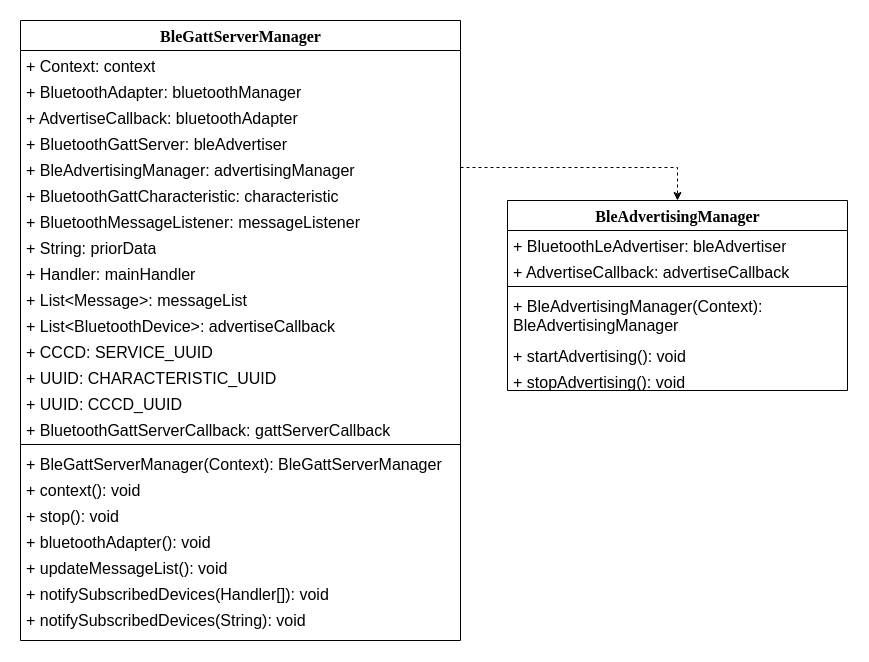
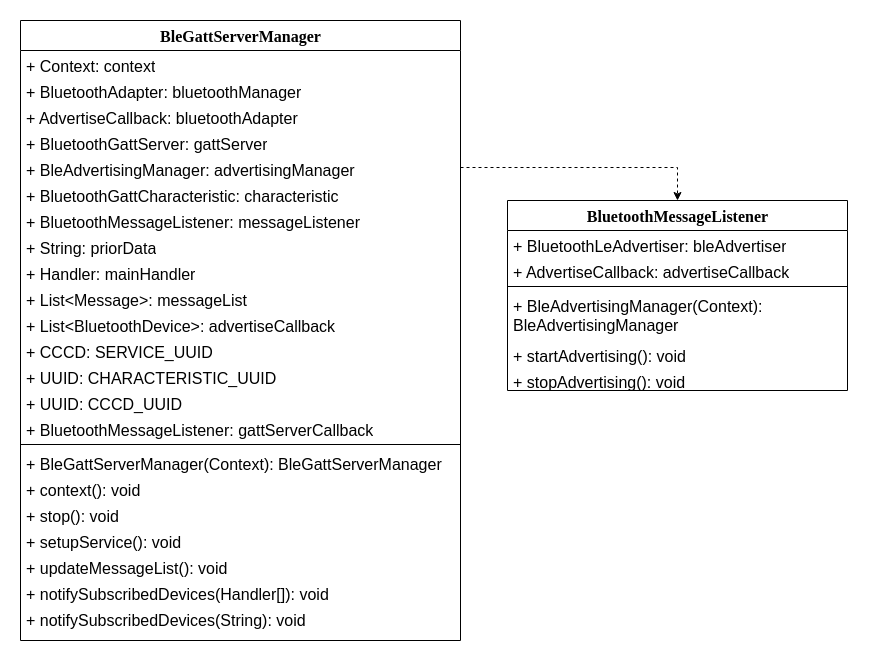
  <mxCell id="0" />
  <mxCell id="1" parent="0" />
  <mxCell id="2" value="BleGattServerManager" style="swimlane;html=1;fontStyle=1;align=center;verticalAlign=top;childLayout=stackLayout;horizontal=1;startSize=30;horizontalStack=0;resizeParent=1;resizeLast=0;collapsible=1;marginBottom=0;swimlaneFillColor=#ffffff;rounded=0;shadow=0;comic=0;labelBackgroundColor=none;strokeWidth=1;fillColor=none;fontFamily=Verdana;fontSize=16;" parent="1" vertex="1"><mxGeometry width="440" height="620" as="geometry" x="20" y="20" /></mxCell>
  <mxCell id="3" value="+ Context: context" style="text;html=1;strokeColor=none;fillColor=none;align=left;verticalAlign=top;spacingLeft=4;spacingRight=4;whiteSpace=wrap;overflow=hidden;rotatable=0;points=[[0,0.5],[1,0.5]];portConstraint=eastwest;fontSize=16;" parent="2" vertex="1"><mxGeometry y="30" width="440" height="26" as="geometry" /></mxCell>
  <mxCell id="4" value="+ BluetoothAdapter: bluetoothManager" style="text;html=1;strokeColor=none;fillColor=none;align=left;verticalAlign=top;spacingLeft=4;spacingRight=4;whiteSpace=wrap;overflow=hidden;rotatable=0;points=[[0,0.5],[1,0.5]];portConstraint=eastwest;fontSize=16;" parent="2" vertex="1"><mxGeometry y="56" width="440" height="26" as="geometry" /></mxCell>
  <mxCell id="5" value="+ AdvertiseCallback: bluetoothAdapter" style="text;html=1;strokeColor=none;fillColor=none;align=left;verticalAlign=top;spacingLeft=4;spacingRight=4;whiteSpace=wrap;overflow=hidden;rotatable=0;points=[[0,0.5],[1,0.5]];portConstraint=eastwest;fontSize=16;" parent="2" vertex="1"><mxGeometry y="82" width="440" height="26" as="geometry" /></mxCell>
- <mxCell id="6" value="+ BluetoothGattServer: bleAdvertiser" style="text;html=1;strokeColor=none;fillColor=none;align=left;verticalAlign=top;spacingLeft=4;spacingRight=4;whiteSpace=wrap;overflow=hidden;rotatable=0;points=[[0,0.5],[1,0.5]];portConstraint=eastwest;fontSize=16;" parent="2" vertex="1"><mxGeometry y="108" width="440" height="26" as="geometry" /></mxCell>
+ <mxCell id="6" value="+ BluetoothGattServer: gattServer" style="text;html=1;strokeColor=none;fillColor=none;align=left;verticalAlign=top;spacingLeft=4;spacingRight=4;whiteSpace=wrap;overflow=hidden;rotatable=0;points=[[0,0.5],[1,0.5]];portConstraint=eastwest;fontSize=16;" parent="2" vertex="1"><mxGeometry y="108" width="440" height="26" as="geometry" /></mxCell>
  <mxCell id="7" value="+ BleAdvertisingManager: advertisingManager" style="text;html=1;strokeColor=none;fillColor=none;align=left;verticalAlign=top;spacingLeft=4;spacingRight=4;whiteSpace=wrap;overflow=hidden;rotatable=0;points=[[0,0.5],[1,0.5]];portConstraint=eastwest;fontSize=16;" parent="2" vertex="1"><mxGeometry y="134" width="440" height="26" as="geometry" /></mxCell>
  <mxCell id="8" value="+ BluetoothGattCharacteristic: characteristic" style="text;html=1;strokeColor=none;fillColor=none;align=left;verticalAlign=top;spacingLeft=4;spacingRight=4;whiteSpace=wrap;overflow=hidden;rotatable=0;points=[[0,0.5],[1,0.5]];portConstraint=eastwest;fontSize=16;" parent="2" vertex="1"><mxGeometry y="160" width="440" height="26" as="geometry" /></mxCell>
  <mxCell id="9" value="+ BluetoothMessageListener: messageListener" style="text;html=1;strokeColor=none;fillColor=none;align=left;verticalAlign=top;spacingLeft=4;spacingRight=4;whiteSpace=wrap;overflow=hidden;rotatable=0;points=[[0,0.5],[1,0.5]];portConstraint=eastwest;fontSize=16;" parent="2" vertex="1"><mxGeometry y="186" width="440" height="26" as="geometry" /></mxCell>
  <mxCell id="10" value="+ String: priorData" style="text;html=1;strokeColor=none;fillColor=none;align=left;verticalAlign=top;spacingLeft=4;spacingRight=4;whiteSpace=wrap;overflow=hidden;rotatable=0;points=[[0,0.5],[1,0.5]];portConstraint=eastwest;fontSize=16;" parent="2" vertex="1"><mxGeometry y="212" width="440" height="26" as="geometry" /></mxCell>
  <mxCell id="11" value="+ Handler: mainHandler" style="text;html=1;strokeColor=none;fillColor=none;align=left;verticalAlign=top;spacingLeft=4;spacingRight=4;whiteSpace=wrap;overflow=hidden;rotatable=0;points=[[0,0.5],[1,0.5]];portConstraint=eastwest;fontSize=16;" parent="2" vertex="1"><mxGeometry y="238" width="440" height="26" as="geometry" /></mxCell>
  <mxCell id="12" value="+ List&amp;lt;Message&amp;gt;: messageList" style="text;html=1;strokeColor=none;fillColor=none;align=left;verticalAlign=top;spacingLeft=4;spacingRight=4;whiteSpace=wrap;overflow=hidden;rotatable=0;points=[[0,0.5],[1,0.5]];portConstraint=eastwest;fontSize=16;" parent="2" vertex="1"><mxGeometry y="264" width="440" height="26" as="geometry" /></mxCell>
  <mxCell id="13" value="+ List&amp;lt;BluetoothDevice&amp;gt;: advertiseCallback" style="text;html=1;strokeColor=none;fillColor=none;align=left;verticalAlign=top;spacingLeft=4;spacingRight=4;whiteSpace=wrap;overflow=hidden;rotatable=0;points=[[0,0.5],[1,0.5]];portConstraint=eastwest;fontSize=16;" parent="2" vertex="1"><mxGeometry y="290" width="440" height="26" as="geometry" /></mxCell>
  <mxCell id="14" value="+ CCCD: SERVICE_UUID" style="text;html=1;strokeColor=none;fillColor=none;align=left;verticalAlign=top;spacingLeft=4;spacingRight=4;whiteSpace=wrap;overflow=hidden;rotatable=0;points=[[0,0.5],[1,0.5]];portConstraint=eastwest;fontSize=16;" parent="2" vertex="1"><mxGeometry y="316" width="440" height="26" as="geometry" /></mxCell>
  <mxCell id="15" value="+ UUID: CHARACTERISTIC_UUID" style="text;html=1;strokeColor=none;fillColor=none;align=left;verticalAlign=top;spacingLeft=4;spacingRight=4;whiteSpace=wrap;overflow=hidden;rotatable=0;points=[[0,0.5],[1,0.5]];portConstraint=eastwest;fontSize=16;" parent="2" vertex="1"><mxGeometry y="342" width="440" height="26" as="geometry" /></mxCell>
  <mxCell id="16" value="+ UUID: CCCD_UUID" style="text;html=1;strokeColor=none;fillColor=none;align=left;verticalAlign=top;spacingLeft=4;spacingRight=4;whiteSpace=wrap;overflow=hidden;rotatable=0;points=[[0,0.5],[1,0.5]];portConstraint=eastwest;fontSize=16;" parent="2" vertex="1"><mxGeometry y="368" width="440" height="26" as="geometry" /></mxCell>
- <mxCell id="17" value="+ BluetoothGattServerCallback: gattServerCallback" style="text;html=1;strokeColor=none;fillColor=none;align=left;verticalAlign=top;spacingLeft=4;spacingRight=4;whiteSpace=wrap;overflow=hidden;rotatable=0;points=[[0,0.5],[1,0.5]];portConstraint=eastwest;fontSize=16;" parent="2" vertex="1"><mxGeometry y="394" width="440" height="26" as="geometry" /></mxCell>
+ <mxCell id="17" value="+ BluetoothMessageListener: gattServerCallback" style="text;html=1;strokeColor=none;fillColor=none;align=left;verticalAlign=top;spacingLeft=4;spacingRight=4;whiteSpace=wrap;overflow=hidden;rotatable=0;points=[[0,0.5],[1,0.5]];portConstraint=eastwest;fontSize=16;" parent="2" vertex="1"><mxGeometry y="394" width="440" height="26" as="geometry" /></mxCell>
  <mxCell id="18" value="" style="line;html=1;strokeWidth=1;fillColor=none;align=left;verticalAlign=middle;spacingTop=-1;spacingLeft=3;spacingRight=3;rotatable=0;labelPosition=right;points=[];portConstraint=eastwest;fontSize=16;" parent="2" vertex="1"><mxGeometry y="420" width="440" height="8" as="geometry" /></mxCell>
  <mxCell id="19" value="+ BleGattServerManager(Context): BleGattServerManager" style="text;html=1;strokeColor=none;fillColor=none;align=left;verticalAlign=top;spacingLeft=4;spacingRight=4;whiteSpace=wrap;overflow=hidden;rotatable=0;points=[[0,0.5],[1,0.5]];portConstraint=eastwest;fontSize=16;" parent="2" vertex="1"><mxGeometry y="428" width="440" height="26" as="geometry" /></mxCell>
  <mxCell id="20" value="+ context(): void" style="text;html=1;strokeColor=none;fillColor=none;align=left;verticalAlign=top;spacingLeft=4;spacingRight=4;whiteSpace=wrap;overflow=hidden;rotatable=0;points=[[0,0.5],[1,0.5]];portConstraint=eastwest;fontSize=16;" parent="2" vertex="1"><mxGeometry y="454" width="440" height="26" as="geometry" /></mxCell>
  <mxCell id="21" value="+ stop(): void" style="text;html=1;strokeColor=none;fillColor=none;align=left;verticalAlign=top;spacingLeft=4;spacingRight=4;whiteSpace=wrap;overflow=hidden;rotatable=0;points=[[0,0.5],[1,0.5]];portConstraint=eastwest;fontSize=16;" parent="2" vertex="1"><mxGeometry y="480" width="440" height="26" as="geometry" /></mxCell>
- <mxCell id="22" value="+ bluetoothAdapter(): void" style="text;html=1;strokeColor=none;fillColor=none;align=left;verticalAlign=top;spacingLeft=4;spacingRight=4;whiteSpace=wrap;overflow=hidden;rotatable=0;points=[[0,0.5],[1,0.5]];portConstraint=eastwest;fontSize=16;" parent="2" vertex="1"><mxGeometry y="506" width="440" height="26" as="geometry" /></mxCell>
+ <mxCell id="22" value="+ setupService(): void" style="text;html=1;strokeColor=none;fillColor=none;align=left;verticalAlign=top;spacingLeft=4;spacingRight=4;whiteSpace=wrap;overflow=hidden;rotatable=0;points=[[0,0.5],[1,0.5]];portConstraint=eastwest;fontSize=16;" parent="2" vertex="1"><mxGeometry y="506" width="440" height="26" as="geometry" /></mxCell>
  <mxCell id="23" value="+ updateMessageList(): void" style="text;html=1;strokeColor=none;fillColor=none;align=left;verticalAlign=top;spacingLeft=4;spacingRight=4;whiteSpace=wrap;overflow=hidden;rotatable=0;points=[[0,0.5],[1,0.5]];portConstraint=eastwest;fontSize=16;" parent="2" vertex="1"><mxGeometry y="532" width="440" height="26" as="geometry" /></mxCell>
  <mxCell id="24" value="+ notifySubscribedDevices(Handler[]): void" style="text;html=1;strokeColor=none;fillColor=none;align=left;verticalAlign=top;spacingLeft=4;spacingRight=4;whiteSpace=wrap;overflow=hidden;rotatable=0;points=[[0,0.5],[1,0.5]];portConstraint=eastwest;fontSize=16;" parent="2" vertex="1"><mxGeometry y="558" width="440" height="26" as="geometry" /></mxCell>
  <mxCell id="25" value="+ notifySubscribedDevices(String): void" style="text;html=1;strokeColor=none;fillColor=none;align=left;verticalAlign=top;spacingLeft=4;spacingRight=4;whiteSpace=wrap;overflow=hidden;rotatable=0;points=[[0,0.5],[1,0.5]];portConstraint=eastwest;fontSize=16;" parent="2" vertex="1"><mxGeometry y="584" width="440" height="36" as="geometry" /></mxCell>
- <mxCell id="26" value="BleAdvertisingManager" style="swimlane;html=1;fontStyle=1;align=center;verticalAlign=top;childLayout=stackLayout;horizontal=1;startSize=30;horizontalStack=0;resizeParent=1;resizeLast=0;collapsible=1;marginBottom=0;swimlaneFillColor=#ffffff;rounded=0;shadow=0;comic=0;labelBackgroundColor=none;strokeWidth=1;fillColor=none;fontFamily=Verdana;fontSize=16;" parent="1" vertex="1"><mxGeometry x="507" y="200" width="340" height="190" as="geometry" /></mxCell>
+ <mxCell id="26" value="BluetoothMessageListener" style="swimlane;html=1;fontStyle=1;align=center;verticalAlign=top;childLayout=stackLayout;horizontal=1;startSize=30;horizontalStack=0;resizeParent=1;resizeLast=0;collapsible=1;marginBottom=0;swimlaneFillColor=#ffffff;rounded=0;shadow=0;comic=0;labelBackgroundColor=none;strokeWidth=1;fillColor=none;fontFamily=Verdana;fontSize=16;" parent="1" vertex="1"><mxGeometry x="507" y="200" width="340" height="190" as="geometry" /></mxCell>
  <mxCell id="27" value="+ BluetoothLeAdvertiser: bleAdvertiser" style="text;html=1;strokeColor=none;fillColor=none;align=left;verticalAlign=top;spacingLeft=4;spacingRight=4;whiteSpace=wrap;overflow=hidden;rotatable=0;points=[[0,0.5],[1,0.5]];portConstraint=eastwest;fontSize=16;" parent="26" vertex="1"><mxGeometry y="30" width="340" height="26" as="geometry" /></mxCell>
  <mxCell id="28" value="+ AdvertiseCallback: advertiseCallback" style="text;html=1;strokeColor=none;fillColor=none;align=left;verticalAlign=top;spacingLeft=4;spacingRight=4;whiteSpace=wrap;overflow=hidden;rotatable=0;points=[[0,0.5],[1,0.5]];portConstraint=eastwest;fontSize=16;" parent="26" vertex="1"><mxGeometry y="56" width="340" height="26" as="geometry" /></mxCell>
  <mxCell id="29" value="" style="line;html=1;strokeWidth=1;fillColor=none;align=left;verticalAlign=middle;spacingTop=-1;spacingLeft=3;spacingRight=3;rotatable=0;labelPosition=right;points=[];portConstraint=eastwest;fontSize=16;" parent="26" vertex="1"><mxGeometry y="82" width="340" height="8" as="geometry" /></mxCell>
  <mxCell id="30" value="+ BleAdvertisingManager(Context): BleAdvertisingManager" style="text;html=1;strokeColor=none;fillColor=none;align=left;verticalAlign=top;spacingLeft=4;spacingRight=4;whiteSpace=wrap;overflow=hidden;rotatable=0;points=[[0,0.5],[1,0.5]];portConstraint=eastwest;fontSize=16;" parent="26" vertex="1"><mxGeometry y="90" width="340" height="50" as="geometry" /></mxCell>
  <mxCell id="31" value="+ startAdvertising(): void" style="text;html=1;strokeColor=none;fillColor=none;align=left;verticalAlign=top;spacingLeft=4;spacingRight=4;whiteSpace=wrap;overflow=hidden;rotatable=0;points=[[0,0.5],[1,0.5]];portConstraint=eastwest;fontSize=16;" parent="26" vertex="1"><mxGeometry y="140" width="340" height="26" as="geometry" /></mxCell>
  <mxCell id="32" value="+ stopAdvertising(): void" style="text;html=1;strokeColor=none;fillColor=none;align=left;verticalAlign=top;spacingLeft=4;spacingRight=4;whiteSpace=wrap;overflow=hidden;rotatable=0;points=[[0,0.5],[1,0.5]];portConstraint=eastwest;fontSize=16;" parent="26" vertex="1"><mxGeometry y="166" width="340" height="24" as="geometry" /></mxCell>
  <mxCell id="33" style="edgeStyle=orthogonalEdgeStyle;rounded=0;orthogonalLoop=1;jettySize=auto;html=1;entryX=0.5;entryY=0;entryDx=0;entryDy=0;fontSize=16;dashed=1;" parent="1" source="7" target="26" edge="1"><mxGeometry relative="1" as="geometry" /></mxCell>
